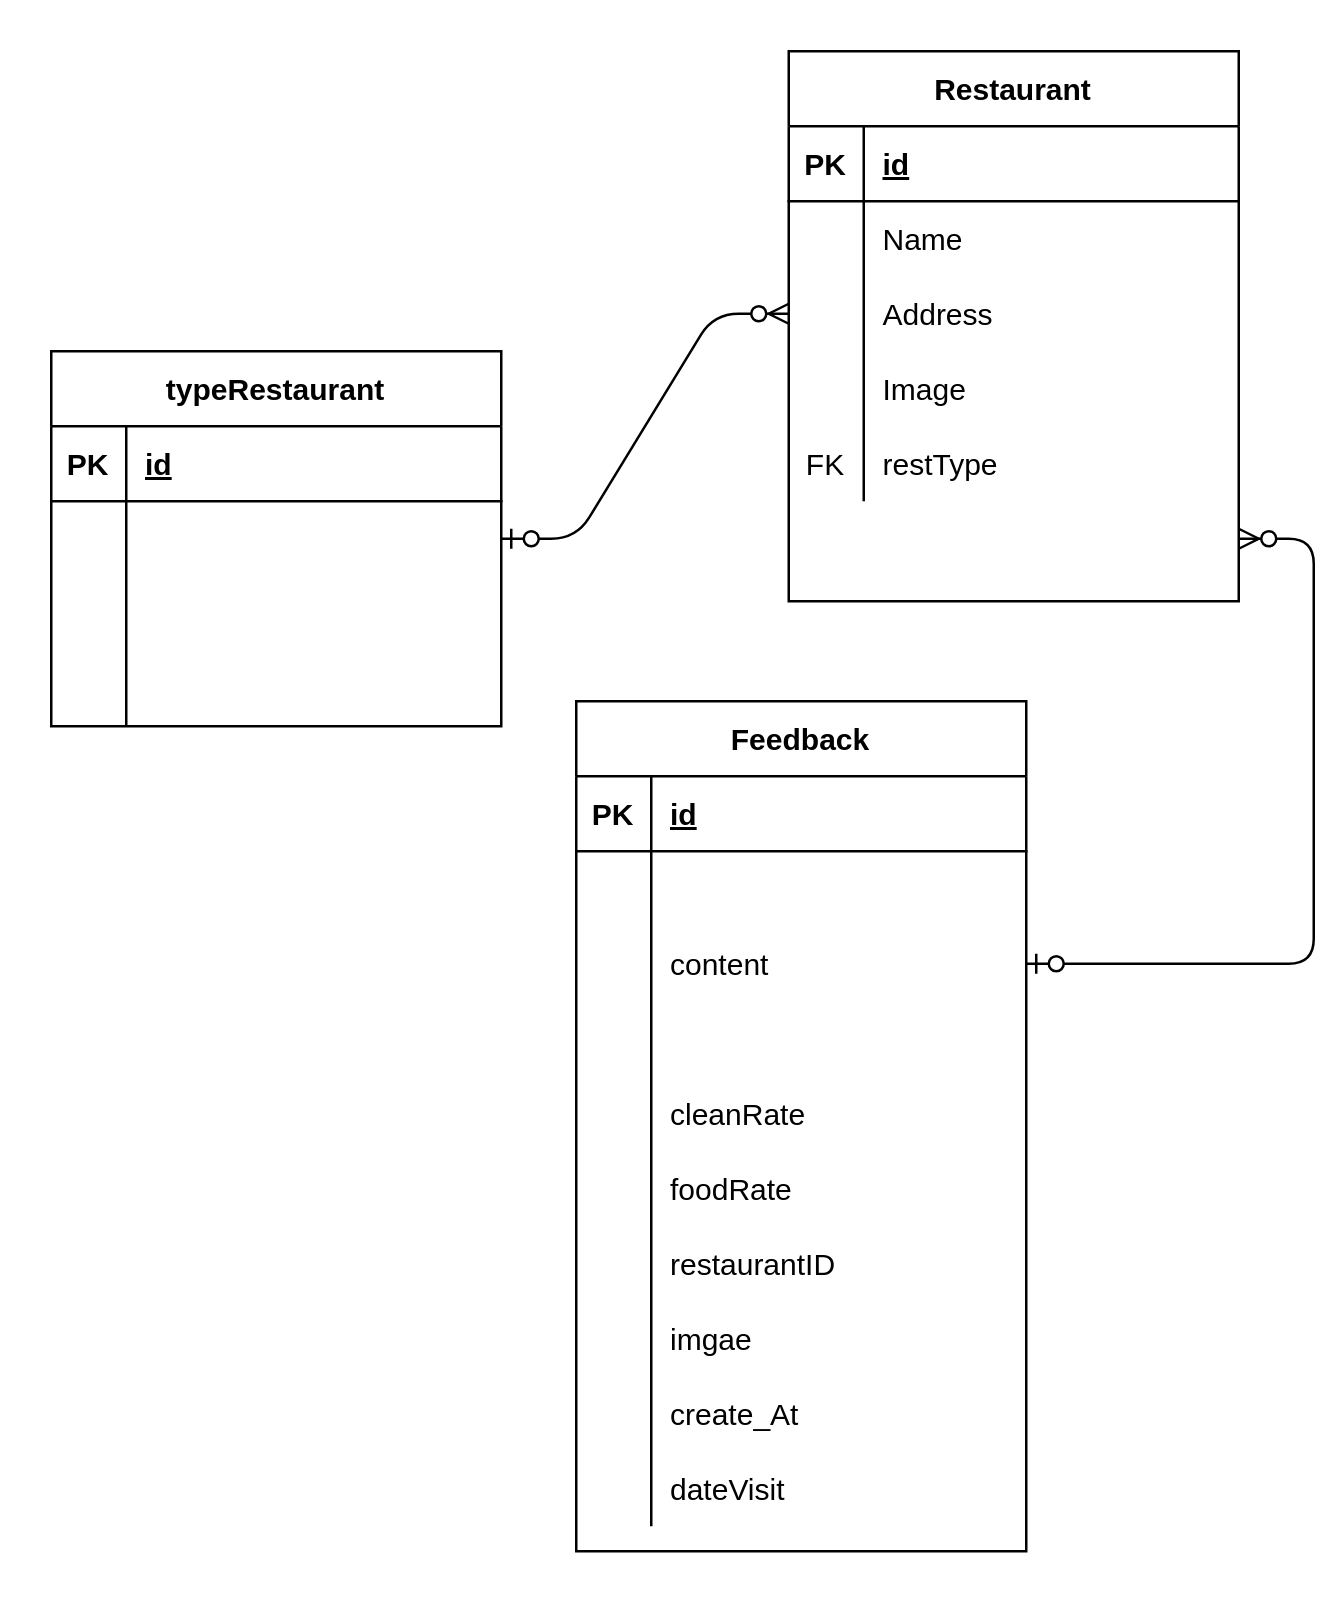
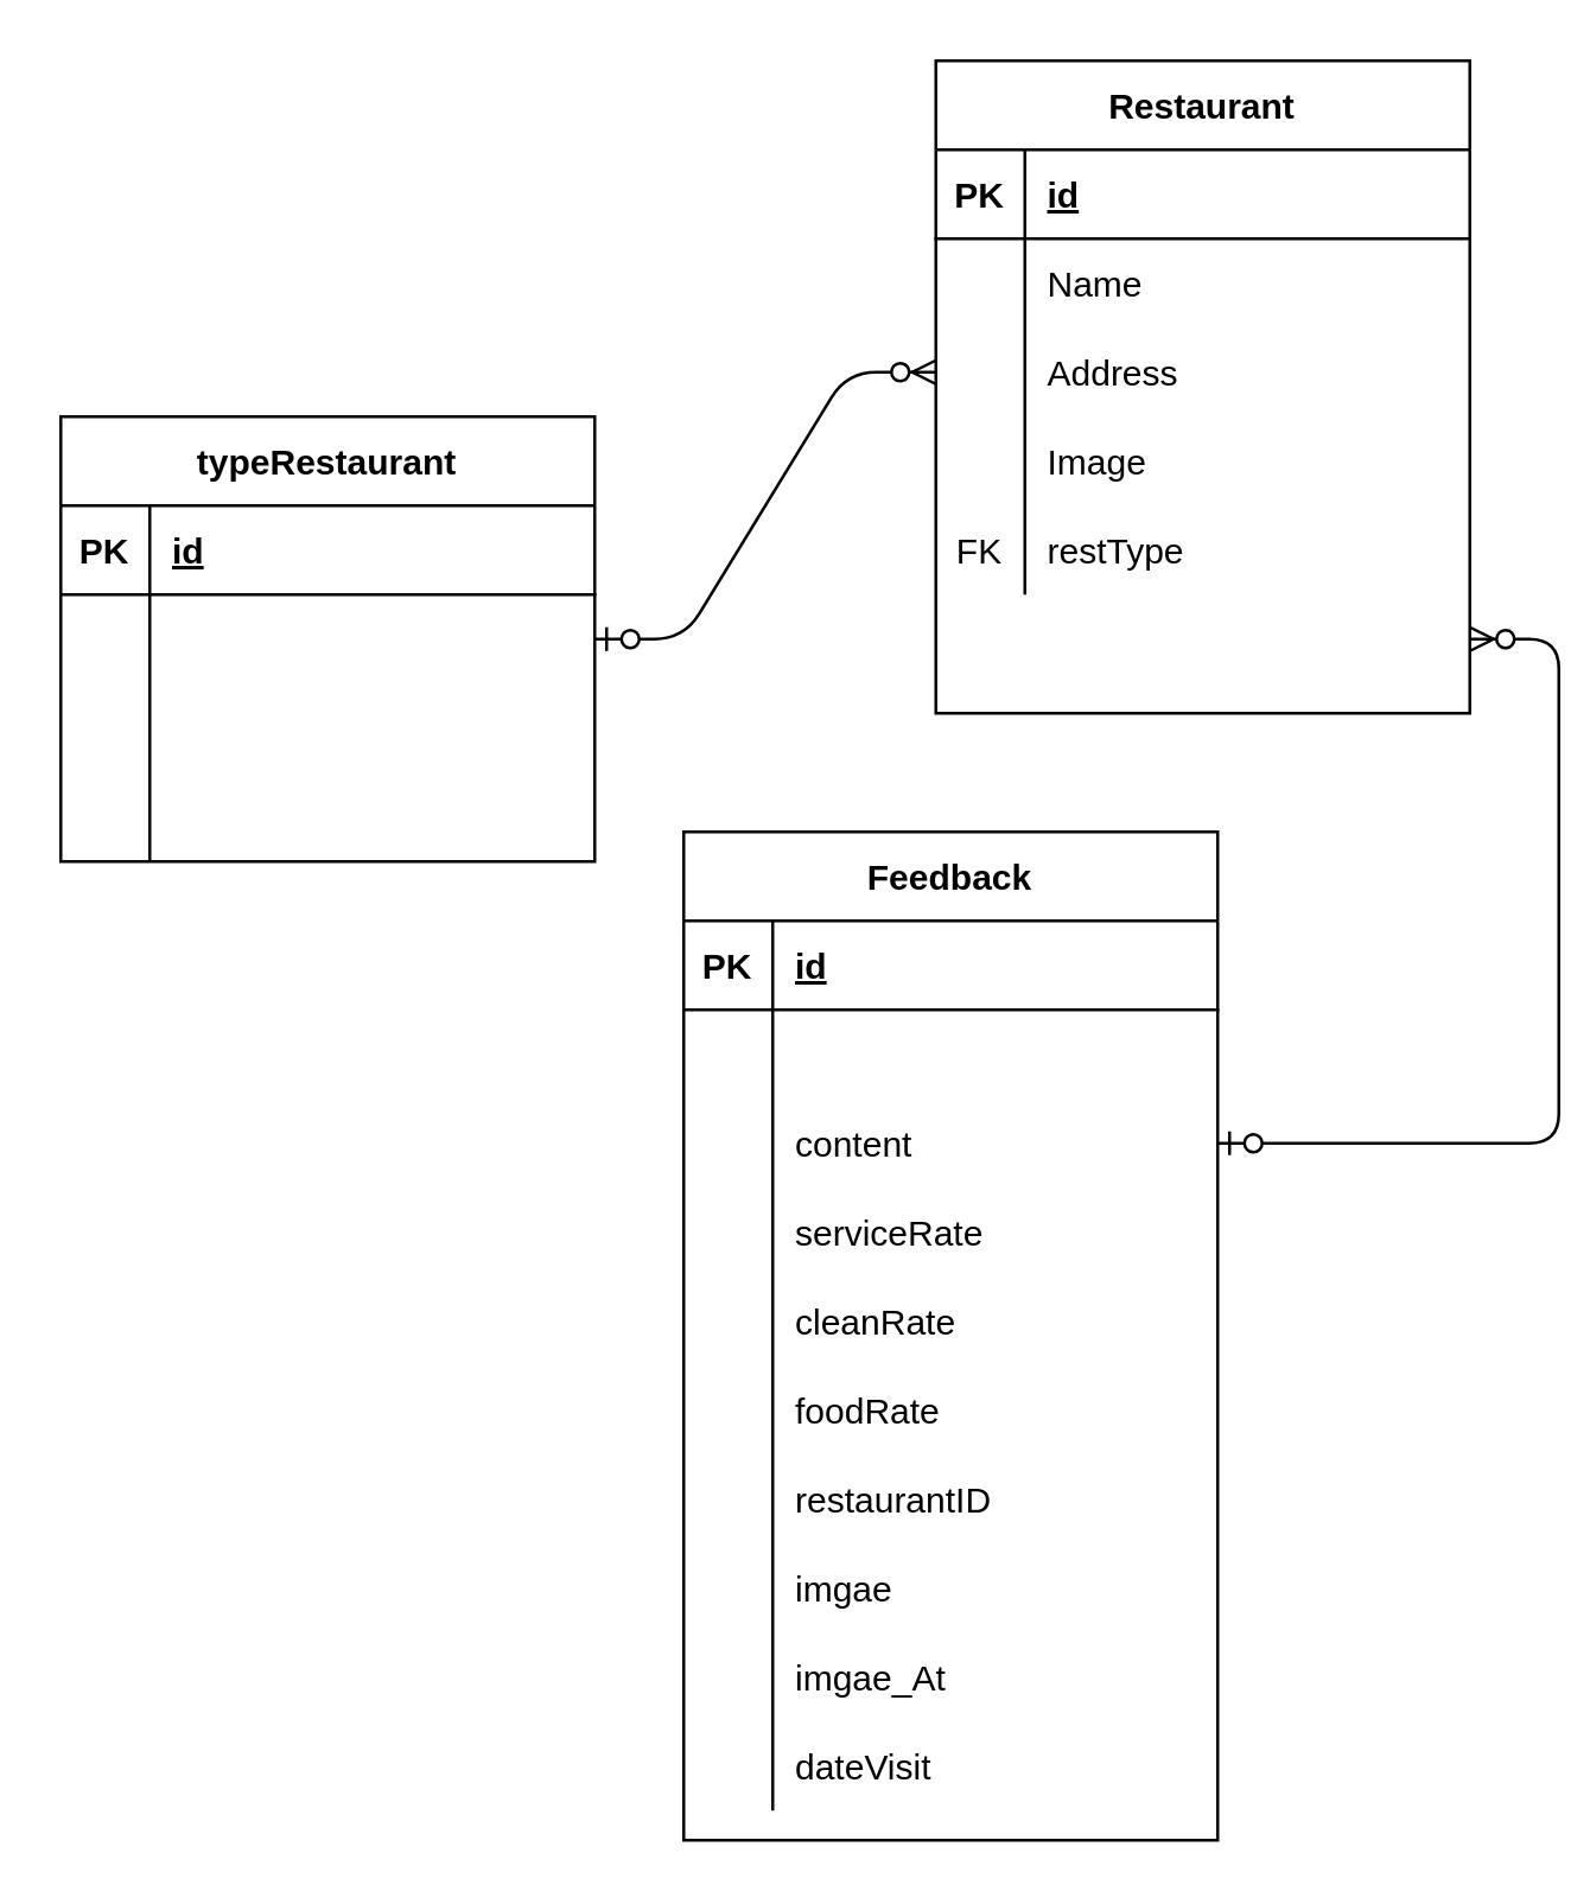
  <mxCell id="0" />
  <mxCell id="1" parent="0" />
  <mxCell id="2" value="typeRestaurant" style="shape=table;startSize=30;container=1;collapsible=1;childLayout=tableLayout;fixedRows=1;rowLines=0;fontStyle=1;align=center;resizeLast=1;" parent="1" vertex="1"><mxGeometry x="20" y="140" width="180" height="150" as="geometry" /></mxCell>
  <mxCell id="3" value="" style="shape=partialRectangle;collapsible=0;dropTarget=0;pointerEvents=0;fillColor=none;top=0;left=0;bottom=1;right=0;points=[[0,0.5],[1,0.5]];portConstraint=eastwest;" parent="2" vertex="1"><mxGeometry y="30" width="180" height="30" as="geometry" /></mxCell>
  <mxCell id="4" value="PK" style="shape=partialRectangle;connectable=0;fillColor=none;top=0;left=0;bottom=0;right=0;fontStyle=1;overflow=hidden;" parent="3" vertex="1"><mxGeometry width="30" height="30" as="geometry" /></mxCell>
  <mxCell id="5" value="id" style="shape=partialRectangle;connectable=0;fillColor=none;top=0;left=0;bottom=0;right=0;align=left;spacingLeft=6;fontStyle=5;overflow=hidden;" parent="3" vertex="1"><mxGeometry x="30" width="150" height="30" as="geometry" /></mxCell>
  <mxCell id="6" value="" style="shape=partialRectangle;collapsible=0;dropTarget=0;pointerEvents=0;fillColor=none;top=0;left=0;bottom=0;right=0;points=[[0,0.5],[1,0.5]];portConstraint=eastwest;" parent="2" vertex="1"><mxGeometry y="60" width="180" height="30" as="geometry" /></mxCell>
  <mxCell id="7" value="" style="shape=partialRectangle;connectable=0;fillColor=none;top=0;left=0;bottom=0;right=0;editable=1;overflow=hidden;" parent="6" vertex="1"><mxGeometry width="30" height="30" as="geometry" /></mxCell>
  <mxCell id="8" value="" style="shape=partialRectangle;collapsible=0;dropTarget=0;pointerEvents=0;fillColor=none;top=0;left=0;bottom=0;right=0;points=[[0,0.5],[1,0.5]];portConstraint=eastwest;" parent="2" vertex="1"><mxGeometry y="90" width="180" height="30" as="geometry" /></mxCell>
  <mxCell id="9" value="" style="shape=partialRectangle;connectable=0;fillColor=none;top=0;left=0;bottom=0;right=0;editable=1;overflow=hidden;" parent="8" vertex="1"><mxGeometry width="30" height="30" as="geometry" /></mxCell>
  <mxCell id="10" value="" style="shape=partialRectangle;connectable=0;fillColor=none;top=0;left=0;bottom=0;right=0;align=left;spacingLeft=6;overflow=hidden;" parent="8" vertex="1"><mxGeometry x="30" width="150" height="30" as="geometry" /></mxCell>
  <mxCell id="11" value="" style="shape=partialRectangle;collapsible=0;dropTarget=0;pointerEvents=0;fillColor=none;top=0;left=0;bottom=0;right=0;points=[[0,0.5],[1,0.5]];portConstraint=eastwest;" parent="2" vertex="1"><mxGeometry y="120" width="180" height="30" as="geometry" /></mxCell>
  <mxCell id="12" value="" style="shape=partialRectangle;connectable=0;fillColor=none;top=0;left=0;bottom=0;right=0;editable=1;overflow=hidden;" parent="11" vertex="1"><mxGeometry width="30" height="30" as="geometry" /></mxCell>
  <mxCell id="13" value="" style="shape=partialRectangle;connectable=0;fillColor=none;top=0;left=0;bottom=0;right=0;align=left;spacingLeft=6;overflow=hidden;" parent="11" vertex="1"><mxGeometry x="30" width="150" height="30" as="geometry" /></mxCell>
  <mxCell id="14" value="Restaurant" style="shape=table;startSize=30;container=1;collapsible=1;childLayout=tableLayout;fixedRows=1;rowLines=0;fontStyle=1;align=center;resizeLast=1;" parent="1" vertex="1"><mxGeometry x="315" y="20" width="180" height="220" as="geometry" /></mxCell>
  <mxCell id="15" value="" style="shape=partialRectangle;collapsible=0;dropTarget=0;pointerEvents=0;fillColor=none;top=0;left=0;bottom=1;right=0;points=[[0,0.5],[1,0.5]];portConstraint=eastwest;" parent="14" vertex="1"><mxGeometry y="30" width="180" height="30" as="geometry" /></mxCell>
  <mxCell id="16" value="PK" style="shape=partialRectangle;connectable=0;fillColor=none;top=0;left=0;bottom=0;right=0;fontStyle=1;overflow=hidden;" parent="15" vertex="1"><mxGeometry width="30" height="30" as="geometry" /></mxCell>
  <mxCell id="17" value="id" style="shape=partialRectangle;connectable=0;fillColor=none;top=0;left=0;bottom=0;right=0;align=left;spacingLeft=6;fontStyle=5;overflow=hidden;" parent="15" vertex="1"><mxGeometry x="30" width="150" height="30" as="geometry" /></mxCell>
  <mxCell id="18" value="" style="shape=partialRectangle;collapsible=0;dropTarget=0;pointerEvents=0;fillColor=none;top=0;left=0;bottom=0;right=0;points=[[0,0.5],[1,0.5]];portConstraint=eastwest;" parent="14" vertex="1"><mxGeometry y="60" width="180" height="30" as="geometry" /></mxCell>
  <mxCell id="19" value="" style="shape=partialRectangle;connectable=0;fillColor=none;top=0;left=0;bottom=0;right=0;editable=1;overflow=hidden;" parent="18" vertex="1"><mxGeometry width="30" height="30" as="geometry" /></mxCell>
  <mxCell id="20" value="Name" style="shape=partialRectangle;connectable=0;fillColor=none;top=0;left=0;bottom=0;right=0;align=left;spacingLeft=6;overflow=hidden;" parent="18" vertex="1"><mxGeometry x="30" width="150" height="30" as="geometry" /></mxCell>
  <mxCell id="21" value="" style="shape=partialRectangle;collapsible=0;dropTarget=0;pointerEvents=0;fillColor=none;top=0;left=0;bottom=0;right=0;points=[[0,0.5],[1,0.5]];portConstraint=eastwest;" parent="14" vertex="1"><mxGeometry y="90" width="180" height="30" as="geometry" /></mxCell>
  <mxCell id="22" value="" style="shape=partialRectangle;connectable=0;fillColor=none;top=0;left=0;bottom=0;right=0;editable=1;overflow=hidden;" parent="21" vertex="1"><mxGeometry width="30" height="30" as="geometry" /></mxCell>
  <mxCell id="23" value="Address" style="shape=partialRectangle;connectable=0;fillColor=none;top=0;left=0;bottom=0;right=0;align=left;spacingLeft=6;overflow=hidden;" parent="21" vertex="1"><mxGeometry x="30" width="150" height="30" as="geometry" /></mxCell>
  <mxCell id="24" value="" style="shape=partialRectangle;collapsible=0;dropTarget=0;pointerEvents=0;fillColor=none;top=0;left=0;bottom=0;right=0;points=[[0,0.5],[1,0.5]];portConstraint=eastwest;" parent="14" vertex="1"><mxGeometry y="120" width="180" height="30" as="geometry" /></mxCell>
  <mxCell id="25" value="" style="shape=partialRectangle;connectable=0;fillColor=none;top=0;left=0;bottom=0;right=0;editable=1;overflow=hidden;" parent="24" vertex="1"><mxGeometry width="30" height="30" as="geometry" /></mxCell>
  <mxCell id="26" value="Image" style="shape=partialRectangle;connectable=0;fillColor=none;top=0;left=0;bottom=0;right=0;align=left;spacingLeft=6;overflow=hidden;" parent="24" vertex="1"><mxGeometry x="30" width="150" height="30" as="geometry" /></mxCell>
  <mxCell id="27" value="" style="shape=partialRectangle;collapsible=0;dropTarget=0;pointerEvents=0;fillColor=none;top=0;left=0;bottom=0;right=0;points=[[0,0.5],[1,0.5]];portConstraint=eastwest;" parent="14" vertex="1"><mxGeometry y="150" width="180" height="30" as="geometry" /></mxCell>
  <mxCell id="28" value="FK" style="shape=partialRectangle;connectable=0;fillColor=none;top=0;left=0;bottom=0;right=0;editable=1;overflow=hidden;" parent="27" vertex="1"><mxGeometry width="30" height="30" as="geometry" /></mxCell>
  <mxCell id="29" value="restType" style="shape=partialRectangle;connectable=0;fillColor=none;top=0;left=0;bottom=0;right=0;align=left;spacingLeft=6;overflow=hidden;" parent="27" vertex="1"><mxGeometry x="30" width="150" height="30" as="geometry" /></mxCell>
  <mxCell id="30" value="" style="shape=partialRectangle;collapsible=0;dropTarget=0;pointerEvents=0;fillColor=none;top=0;left=0;bottom=0;right=0;points=[[0,0.5],[1,0.5]];portConstraint=eastwest;" parent="14" vertex="1"><mxGeometry y="180" width="180" height="30" as="geometry" /></mxCell>
  <mxCell id="31" value="" style="shape=partialRectangle;connectable=0;fillColor=none;top=0;left=0;bottom=0;right=0;editable=1;overflow=hidden;" parent="30" vertex="1"><mxGeometry width="30" height="30" as="geometry" /></mxCell>
  <mxCell id="32" value="" style="edgeStyle=entityRelationEdgeStyle;fontSize=12;html=1;endArrow=ERzeroToMany;startArrow=ERzeroToOne;exitX=1;exitY=0.5;exitDx=0;exitDy=0;entryX=0;entryY=0.5;entryDx=0;entryDy=0;" parent="1" source="6" target="21" edge="1"><mxGeometry width="100" height="100" relative="1" as="geometry"><mxPoint x="350" y="300" as="sourcePoint" /><mxPoint x="450" y="200" as="targetPoint" /></mxGeometry></mxCell>
  <mxCell id="33" value="" style="edgeStyle=entityRelationEdgeStyle;fontSize=12;html=1;endArrow=ERzeroToMany;startArrow=ERzeroToOne;exitX=1;exitY=0.5;exitDx=0;exitDy=0;" parent="1" source="40" target="30" edge="1"><mxGeometry width="100" height="100" relative="1" as="geometry"><mxPoint x="350" y="300" as="sourcePoint" /><mxPoint x="450" y="200" as="targetPoint" /></mxGeometry></mxCell>
  <mxCell id="34" value="Feedback" style="shape=table;startSize=30;container=1;collapsible=1;childLayout=tableLayout;fixedRows=1;rowLines=0;fontStyle=1;align=center;resizeLast=1;" parent="1" vertex="1"><mxGeometry x="230" y="280" width="180" height="340" as="geometry" /></mxCell>
  <mxCell id="35" value="" style="shape=partialRectangle;collapsible=0;dropTarget=0;pointerEvents=0;fillColor=none;top=0;left=0;bottom=1;right=0;points=[[0,0.5],[1,0.5]];portConstraint=eastwest;" parent="34" vertex="1"><mxGeometry y="30" width="180" height="30" as="geometry" /></mxCell>
  <mxCell id="36" value="PK" style="shape=partialRectangle;connectable=0;fillColor=none;top=0;left=0;bottom=0;right=0;fontStyle=1;overflow=hidden;" parent="35" vertex="1"><mxGeometry width="30" height="30" as="geometry" /></mxCell>
  <mxCell id="37" value="id" style="shape=partialRectangle;connectable=0;fillColor=none;top=0;left=0;bottom=0;right=0;align=left;spacingLeft=6;fontStyle=5;overflow=hidden;" parent="35" vertex="1"><mxGeometry x="30" width="150" height="30" as="geometry" /></mxCell>
  <mxCell id="38" value="" style="shape=partialRectangle;collapsible=0;dropTarget=0;pointerEvents=0;fillColor=none;top=0;left=0;bottom=0;right=0;points=[[0,0.5],[1,0.5]];portConstraint=eastwest;" parent="34" vertex="1"><mxGeometry y="60" width="180" height="30" as="geometry" /></mxCell>
  <mxCell id="39" value="" style="shape=partialRectangle;connectable=0;fillColor=none;top=0;left=0;bottom=0;right=0;editable=1;overflow=hidden;" parent="38" vertex="1"><mxGeometry width="30" height="30" as="geometry" /></mxCell>
  <mxCell id="40" value="" style="shape=partialRectangle;collapsible=0;dropTarget=0;pointerEvents=0;fillColor=none;top=0;left=0;bottom=0;right=0;points=[[0,0.5],[1,0.5]];portConstraint=eastwest;" parent="34" vertex="1"><mxGeometry y="90" width="180" height="30" as="geometry" /></mxCell>
  <mxCell id="41" value="" style="shape=partialRectangle;connectable=0;fillColor=none;top=0;left=0;bottom=0;right=0;editable=1;overflow=hidden;" parent="40" vertex="1"><mxGeometry width="30" height="30" as="geometry" /></mxCell>
  <mxCell id="42" value="content" style="shape=partialRectangle;connectable=0;fillColor=none;top=0;left=0;bottom=0;right=0;align=left;spacingLeft=6;overflow=hidden;" parent="40" vertex="1"><mxGeometry x="30" width="150" height="30" as="geometry" /></mxCell>
  <mxCell id="43" value="" style="shape=partialRectangle;collapsible=0;dropTarget=0;pointerEvents=0;fillColor=none;top=0;left=0;bottom=0;right=0;points=[[0,0.5],[1,0.5]];portConstraint=eastwest;" parent="34" vertex="1"><mxGeometry y="120" width="180" height="30" as="geometry" /></mxCell>
  <mxCell id="44" value="" style="shape=partialRectangle;connectable=0;fillColor=none;top=0;left=0;bottom=0;right=0;editable=1;overflow=hidden;" parent="43" vertex="1"><mxGeometry width="30" height="30" as="geometry" /></mxCell>
+ <mxCell id="45" value="serviceRate" style="shape=partialRectangle;connectable=0;fillColor=none;top=0;left=0;bottom=0;right=0;align=left;spacingLeft=6;overflow=hidden;" parent="43" vertex="1"><mxGeometry x="30" width="150" height="30" as="geometry" /></mxCell>
  <mxCell id="46" value="" style="shape=partialRectangle;collapsible=0;dropTarget=0;pointerEvents=0;fillColor=none;top=0;left=0;bottom=0;right=0;points=[[0,0.5],[1,0.5]];portConstraint=eastwest;" parent="34" vertex="1"><mxGeometry y="150" width="180" height="30" as="geometry" /></mxCell>
  <mxCell id="47" value="" style="shape=partialRectangle;connectable=0;fillColor=none;top=0;left=0;bottom=0;right=0;editable=1;overflow=hidden;" parent="46" vertex="1"><mxGeometry width="30" height="30" as="geometry" /></mxCell>
  <mxCell id="48" value="cleanRate" style="shape=partialRectangle;connectable=0;fillColor=none;top=0;left=0;bottom=0;right=0;align=left;spacingLeft=6;overflow=hidden;" parent="46" vertex="1"><mxGeometry x="30" width="150" height="30" as="geometry" /></mxCell>
  <mxCell id="49" value="" style="shape=partialRectangle;collapsible=0;dropTarget=0;pointerEvents=0;fillColor=none;top=0;left=0;bottom=0;right=0;points=[[0,0.5],[1,0.5]];portConstraint=eastwest;" parent="34" vertex="1"><mxGeometry y="180" width="180" height="30" as="geometry" /></mxCell>
  <mxCell id="50" value="" style="shape=partialRectangle;connectable=0;fillColor=none;top=0;left=0;bottom=0;right=0;editable=1;overflow=hidden;" parent="49" vertex="1"><mxGeometry width="30" height="30" as="geometry" /></mxCell>
  <mxCell id="51" value="foodRate" style="shape=partialRectangle;connectable=0;fillColor=none;top=0;left=0;bottom=0;right=0;align=left;spacingLeft=6;overflow=hidden;" parent="49" vertex="1"><mxGeometry x="30" width="150" height="30" as="geometry" /></mxCell>
  <mxCell id="52" value="" style="shape=partialRectangle;collapsible=0;dropTarget=0;pointerEvents=0;fillColor=none;top=0;left=0;bottom=0;right=0;points=[[0,0.5],[1,0.5]];portConstraint=eastwest;" parent="34" vertex="1"><mxGeometry y="210" width="180" height="30" as="geometry" /></mxCell>
  <mxCell id="53" value="" style="shape=partialRectangle;connectable=0;fillColor=none;top=0;left=0;bottom=0;right=0;editable=1;overflow=hidden;" parent="52" vertex="1"><mxGeometry width="30" height="30" as="geometry" /></mxCell>
  <mxCell id="54" value="restaurantID" style="shape=partialRectangle;connectable=0;fillColor=none;top=0;left=0;bottom=0;right=0;align=left;spacingLeft=6;overflow=hidden;" parent="52" vertex="1"><mxGeometry x="30" width="150" height="30" as="geometry" /></mxCell>
  <mxCell id="55" value="" style="shape=partialRectangle;collapsible=0;dropTarget=0;pointerEvents=0;fillColor=none;top=0;left=0;bottom=0;right=0;points=[[0,0.5],[1,0.5]];portConstraint=eastwest;" vertex="1" parent="34"><mxGeometry y="240" width="180" height="30" as="geometry" /></mxCell>
  <mxCell id="56" value="" style="shape=partialRectangle;connectable=0;fillColor=none;top=0;left=0;bottom=0;right=0;editable=1;overflow=hidden;" vertex="1" parent="55"><mxGeometry width="30" height="30" as="geometry" /></mxCell>
  <mxCell id="57" value="imgae" style="shape=partialRectangle;connectable=0;fillColor=none;top=0;left=0;bottom=0;right=0;align=left;spacingLeft=6;overflow=hidden;" vertex="1" parent="55"><mxGeometry x="30" width="150" height="30" as="geometry" /></mxCell>
  <mxCell id="58" value="" style="shape=partialRectangle;collapsible=0;dropTarget=0;pointerEvents=0;fillColor=none;top=0;left=0;bottom=0;right=0;points=[[0,0.5],[1,0.5]];portConstraint=eastwest;" vertex="1" parent="34"><mxGeometry y="270" width="180" height="30" as="geometry" /></mxCell>
  <mxCell id="59" value="" style="shape=partialRectangle;connectable=0;fillColor=none;top=0;left=0;bottom=0;right=0;editable=1;overflow=hidden;" vertex="1" parent="58"><mxGeometry width="30" height="30" as="geometry" /></mxCell>
- <mxCell id="60" value="create_At" style="shape=partialRectangle;connectable=0;fillColor=none;top=0;left=0;bottom=0;right=0;align=left;spacingLeft=6;overflow=hidden;" vertex="1" parent="58"><mxGeometry x="30" width="150" height="30" as="geometry" /></mxCell>
+ <mxCell id="60" value="imgae_At" style="shape=partialRectangle;connectable=0;fillColor=none;top=0;left=0;bottom=0;right=0;align=left;spacingLeft=6;overflow=hidden;" vertex="1" parent="58"><mxGeometry x="30" width="150" height="30" as="geometry" /></mxCell>
  <mxCell id="61" value="" style="shape=partialRectangle;collapsible=0;dropTarget=0;pointerEvents=0;fillColor=none;top=0;left=0;bottom=0;right=0;points=[[0,0.5],[1,0.5]];portConstraint=eastwest;" vertex="1" parent="34"><mxGeometry y="300" width="180" height="30" as="geometry" /></mxCell>
  <mxCell id="62" value="" style="shape=partialRectangle;connectable=0;fillColor=none;top=0;left=0;bottom=0;right=0;editable=1;overflow=hidden;" vertex="1" parent="61"><mxGeometry width="30" height="30" as="geometry" /></mxCell>
  <mxCell id="63" value="dateVisit" style="shape=partialRectangle;connectable=0;fillColor=none;top=0;left=0;bottom=0;right=0;align=left;spacingLeft=6;overflow=hidden;" vertex="1" parent="61"><mxGeometry x="30" width="150" height="30" as="geometry" /></mxCell>
